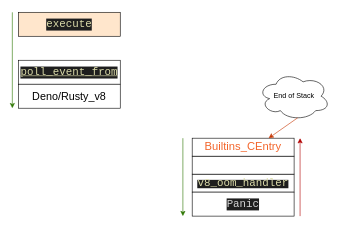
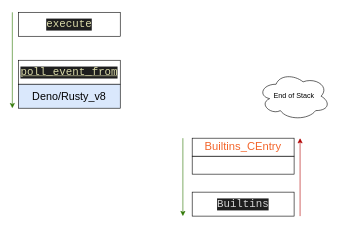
  <mxCell id="0" />
  <mxCell id="1" parent="0" />
  <mxCell id="2" value="" style="group" vertex="1" connectable="0" parent="1"><mxGeometry x="30" y="20" width="170" height="160" as="geometry" /></mxCell>
  <mxCell id="3" value="&lt;div style=&quot;color: rgb(212, 212, 212); background-color: rgb(30, 30, 30); font-family: Menlo, Monaco, &amp;quot;Courier New&amp;quot;, monospace; line-height: 18px;&quot;&gt;&lt;span style=&quot;color: rgb(220, 220, 170); text-decoration-line: underline;&quot;&gt;&lt;font style=&quot;font-size: 18px;&quot;&gt;poll_event_from&lt;/font&gt;&lt;/span&gt;&lt;/div&gt;" style="rounded=0;whiteSpace=wrap;html=1;" vertex="1" parent="2"><mxGeometry y="80" width="170" height="40" as="geometry" /></mxCell>
- <mxCell id="4" value="&lt;div style=&quot;color: rgb(212, 212, 212); background-color: rgb(30, 30, 30); font-family: Menlo, Monaco, &amp;quot;Courier New&amp;quot;, monospace; line-height: 18px;&quot;&gt;&lt;span style=&quot;color: #dcdcaa;&quot;&gt;&lt;font style=&quot;font-size: 18px;&quot;&gt;execute&lt;/font&gt;&lt;/span&gt;&lt;/div&gt;" style="rounded=0;whiteSpace=wrap;html=1;fillColor=#ffe6cc;" vertex="1" parent="2"><mxGeometry width="170" height="40" as="geometry" /></mxCell>
- <mxCell id="5" value="&lt;font style=&quot;font-size: 18px;&quot;&gt;Deno/Rusty_v8&lt;/font&gt;" style="rounded=0;whiteSpace=wrap;html=1;" vertex="1" parent="2"><mxGeometry y="120" width="170" height="40" as="geometry" /></mxCell>
+ <mxCell id="4" value="&lt;div style=&quot;color: rgb(212, 212, 212); background-color: rgb(30, 30, 30); font-family: Menlo, Monaco, &amp;quot;Courier New&amp;quot;, monospace; line-height: 18px;&quot;&gt;&lt;span style=&quot;color: #dcdcaa;&quot;&gt;&lt;font style=&quot;font-size: 18px;&quot;&gt;execute&lt;/font&gt;&lt;/span&gt;&lt;/div&gt;" style="rounded=0;whiteSpace=wrap;html=1;" vertex="1" parent="2"><mxGeometry width="170" height="40" as="geometry" /></mxCell>
+ <mxCell id="5" value="&lt;font style=&quot;font-size: 18px;&quot;&gt;Deno/Rusty_v8&lt;/font&gt;" style="rounded=0;whiteSpace=wrap;html=1;fillColor=#dae8fc;" vertex="1" parent="2"><mxGeometry y="120" width="170" height="40" as="geometry" /></mxCell>
  <mxCell id="6" value="" style="group" vertex="1" connectable="0" parent="1"><mxGeometry x="320" y="230" width="170" height="130" as="geometry" /></mxCell>
- <mxCell id="7" value="&lt;span style=&quot;color: rgb(220, 220, 170); font-family: Menlo, Monaco, &amp;quot;Courier New&amp;quot;, monospace; background-color: rgb(30, 30, 30);&quot;&gt;&lt;font style=&quot;font-size: 18px;&quot;&gt;v8_oom_handler&lt;/font&gt;&lt;/span&gt;" style="rounded=0;whiteSpace=wrap;html=1;" vertex="1" parent="6"><mxGeometry y="60" width="170" height="30" as="geometry" /></mxCell>
  <mxCell id="8" value="" style="rounded=0;whiteSpace=wrap;html=1;" vertex="1" parent="6"><mxGeometry y="30" width="170" height="30" as="geometry" /></mxCell>
  <mxCell id="9" value="&lt;span id=&quot;docs-internal-guid-642e1a2f-7fff-21be-14e1-9818e93a4c41&quot; style=&quot;font-size: 14pt; font-family: Arial; color: rgb(243, 101, 43); background-color: transparent; font-variant-numeric: normal; font-variant-east-asian: normal; vertical-align: baseline;&quot;&gt;Builtins_CEntry&lt;br&gt;&lt;/span&gt;" style="rounded=0;whiteSpace=wrap;html=1;" vertex="1" parent="6"><mxGeometry width="170" height="30" as="geometry" /></mxCell>
- <mxCell id="10" value="&lt;div style=&quot;color: rgb(212, 212, 212); background-color: rgb(30, 30, 30); font-family: Menlo, Monaco, &amp;quot;Courier New&amp;quot;, monospace; line-height: 18px;&quot;&gt;&lt;font style=&quot;font-size: 18px;&quot;&gt;Panic&lt;/font&gt;&lt;/div&gt;" style="rounded=0;whiteSpace=wrap;html=1;" vertex="1" parent="6"><mxGeometry y="90" width="170" height="40" as="geometry" /></mxCell>
+ <mxCell id="10" value="&lt;div style=&quot;color: rgb(212, 212, 212); background-color: rgb(30, 30, 30); font-family: Menlo, Monaco, &amp;quot;Courier New&amp;quot;, monospace; line-height: 18px;&quot;&gt;&lt;font style=&quot;font-size: 18px;&quot;&gt;Builtins&lt;/font&gt;&lt;/div&gt;" style="rounded=0;whiteSpace=wrap;html=1;" vertex="1" parent="6"><mxGeometry y="90" width="170" height="40" as="geometry" /></mxCell>
  <mxCell id="11" value="" style="endArrow=classic;html=1;fillColor=#60a917;strokeColor=#2D7600;" edge="1" parent="1"><mxGeometry width="50" height="50" relative="1" as="geometry"><mxPoint x="20" y="20" as="sourcePoint" /><mxPoint x="20" y="180" as="targetPoint" /></mxGeometry></mxCell>
  <mxCell id="12" value="" style="endArrow=classic;html=1;fillColor=#60a917;strokeColor=#2D7600;" edge="1" parent="1"><mxGeometry width="50" height="50" relative="1" as="geometry"><mxPoint x="304.5" y="230" as="sourcePoint" /><mxPoint x="304.5" y="360" as="targetPoint" /><Array as="points" /></mxGeometry></mxCell>
  <mxCell id="13" value="" style="endArrow=classic;html=1;fillColor=#e51400;strokeColor=#B20000;" edge="1" parent="1"><mxGeometry width="50" height="50" relative="1" as="geometry"><mxPoint x="500" y="360" as="sourcePoint" /><mxPoint x="500" y="230" as="targetPoint" /></mxGeometry></mxCell>
  <mxCell id="14" value="End of Stack" style="ellipse;shape=cloud;whiteSpace=wrap;html=1;" vertex="1" parent="1"><mxGeometry x="430" y="120" width="120" height="80" as="geometry" /></mxCell>
- <mxCell id="15" value="" style="endArrow=classic;html=1;exitX=0.55;exitY=0.95;exitDx=0;exitDy=0;exitPerimeter=0;entryX=0.75;entryY=0;entryDx=0;entryDy=0;fillColor=#fa6800;strokeColor=#C73500;" edge="1" parent="1" source="14" target="9"><mxGeometry width="50" height="50" relative="1" as="geometry"><mxPoint x="430" y="130" as="sourcePoint" /><mxPoint x="480" y="80" as="targetPoint" /></mxGeometry></mxCell>
